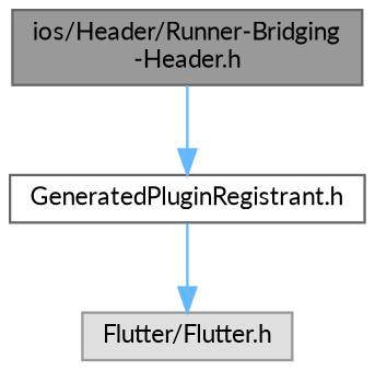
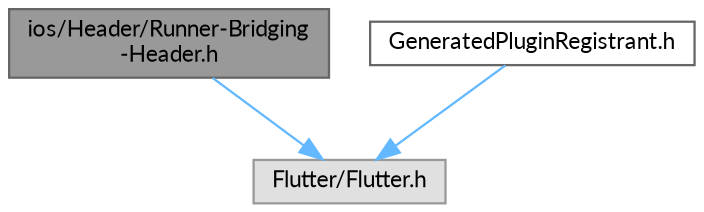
  digraph {
    fontname=Lato
    node [fontname=Lato fontsize=10 shape=box style=filled]
    edge [color=steelblue1 fontname=Lato fontsize=10 labelfontname=Helvetica labelfontsize=10 style=solid]
    n1 [color=gray40 fillcolor=grey60 fontcolor=black height=0.2 label="ios/Header/Runner-Bridging\l-Header.h" width=0.4]
    n2 [color=grey40 fillcolor=white height=0.2 label="GeneratedPluginRegistrant.h" width=0.4]
    n3 [color=grey60 fillcolor="#E0E0E0" height=0.2 label="Flutter/Flutter.h" width=0.4]
-   n1 -> n2
+   n1 -> n3
    n2 -> n3
  }
